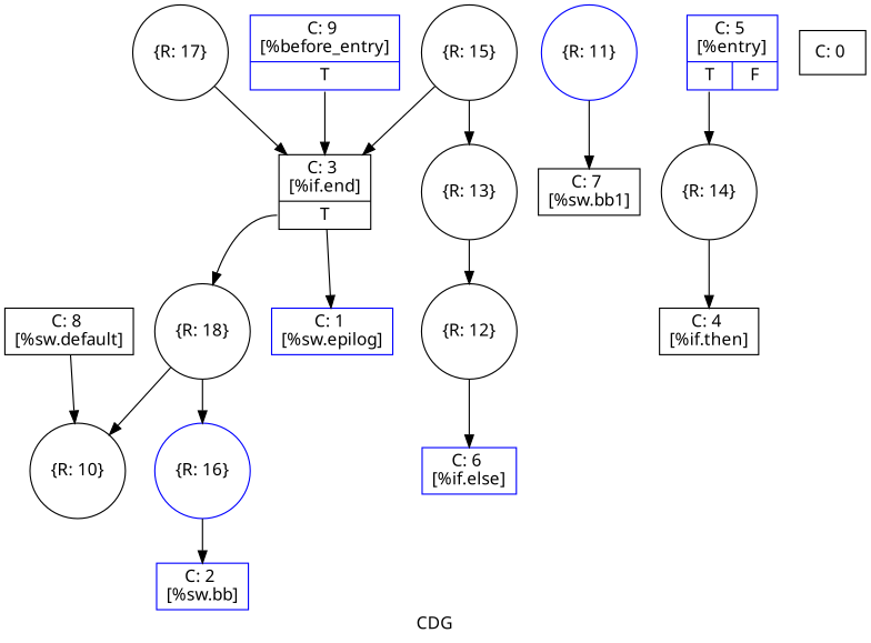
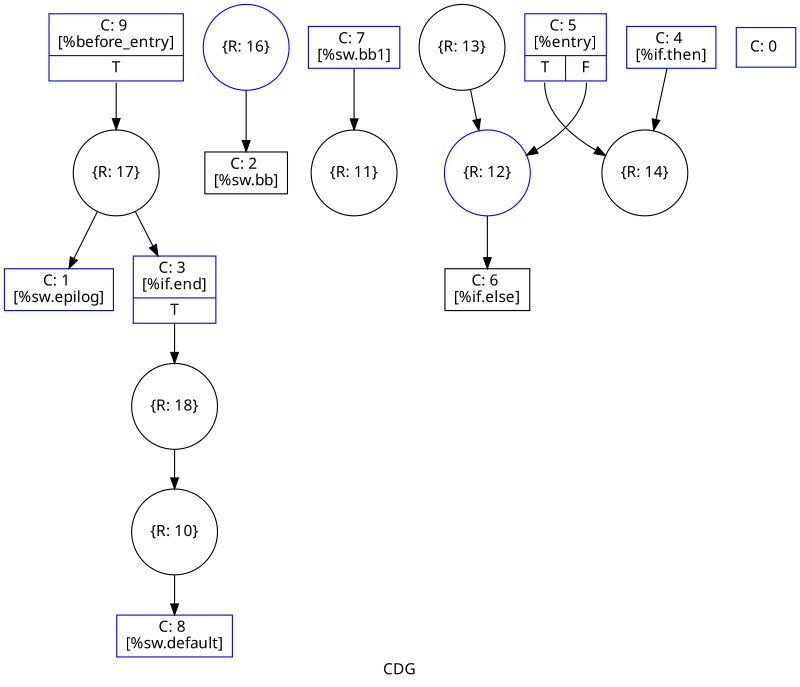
  digraph {
    fontname="Noto Sans"
    label=CDG
    node [fontname="Noto Sans" shape=record color=blue]
    edge [fontname="Noto Sans"]
    n1 [label="{R: 18}" shape=circle color=""]
    n2 [label="{R: 10}" shape=circle color=""]
    n3 [label="{R: 16}" shape=circle]
-   n4 [color=black label="{C: 8 \n[%sw.default]\n}"]
-   n5 [label="{R: 11}" shape=circle]
-   n6 [color=black label="{C: 7 \n[%sw.bb1]\n}"]
-   n7 [label="{C: 2 \n[%sw.bb]\n}"]
+   n4 [label="{C: 8 \n[%sw.default]\n}"]
+   n5 [label="{R: 11}" shape=circle color=""]
+   n6 [label="{C: 7 \n[%sw.bb1]\n}"]
+   n7 [color=black label="{C: 2 \n[%sw.bb]\n}"]
    n8 [label="{R: 17}" shape=circle color=""]
    n9 [label="{C: 1 \n[%sw.epilog]\n}"]
-   n10 [color=black label="{C: 3 \n[%if.end]\n|{<s0>T}}"]
-   n11 [label="{R: 15}" shape=circle color=""]
+   n10 [label="{C: 3 \n[%if.end]\n|{<s0>T}}"]
    n12 [label="{R: 13}" shape=circle color=""]
-   n13 [label="{R: 12}" shape=circle color=""]
+   n13 [label="{R: 12}" shape=circle]
    n14 [label="{C: 5 \n[%entry]\n|{<s0>T|<s1>F}}"]
    n15 [label="{R: 14}" shape=circle color=""]
-   n16 [color=black label="{C: 4 \n[%if.then]\n}"]
-   n17 [label="{C: 6 \n[%if.else]\n}"]
-   n18 [color=black label="{C: 0 \n}"]
+   n16 [label="{C: 4 \n[%if.then]\n}"]
+   n17 [color=black label="{C: 6 \n[%if.else]\n}"]
+   n18 [label="{C: 0 \n}"]
    n19 [label="{C: 9 \n[%before_entry]\n|{<s0>T}}"]
    n1 -> n2
-   n1 -> n3
-   n4 -> n2
+   n2 -> n4
    n3 -> n7
-   n5 -> n6
-   n10 -> n9
+   n6 -> n5
+   n8 -> n9
    n8 -> n10
    n10 -> n1 [collor=blue tailport=s0]
-   n11 -> n10
-   n11 -> n12
    n12 -> n13
    n13 -> n17
+   n14 -> n13 [tailport=s1]
    n14 -> n15 [collor=blue tailport=s0]
-   n15 -> n16
-   n19 -> n10 [collor=blue tailport=s0]
+   n16 -> n15
+   n19 -> n8 [collor=blue tailport=s0]
  }
